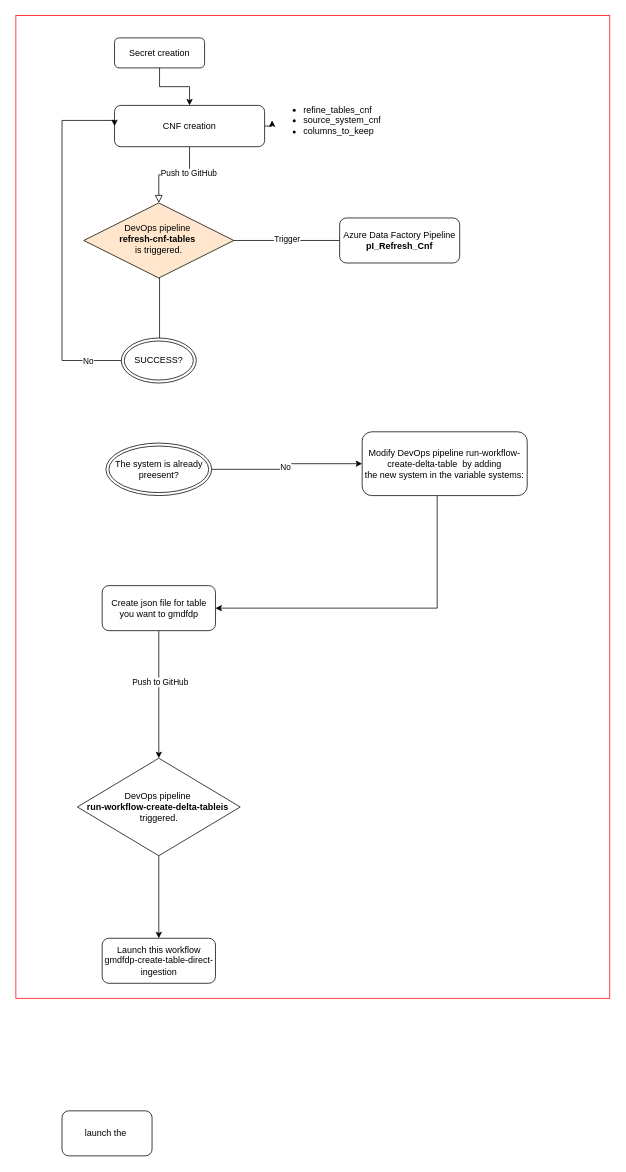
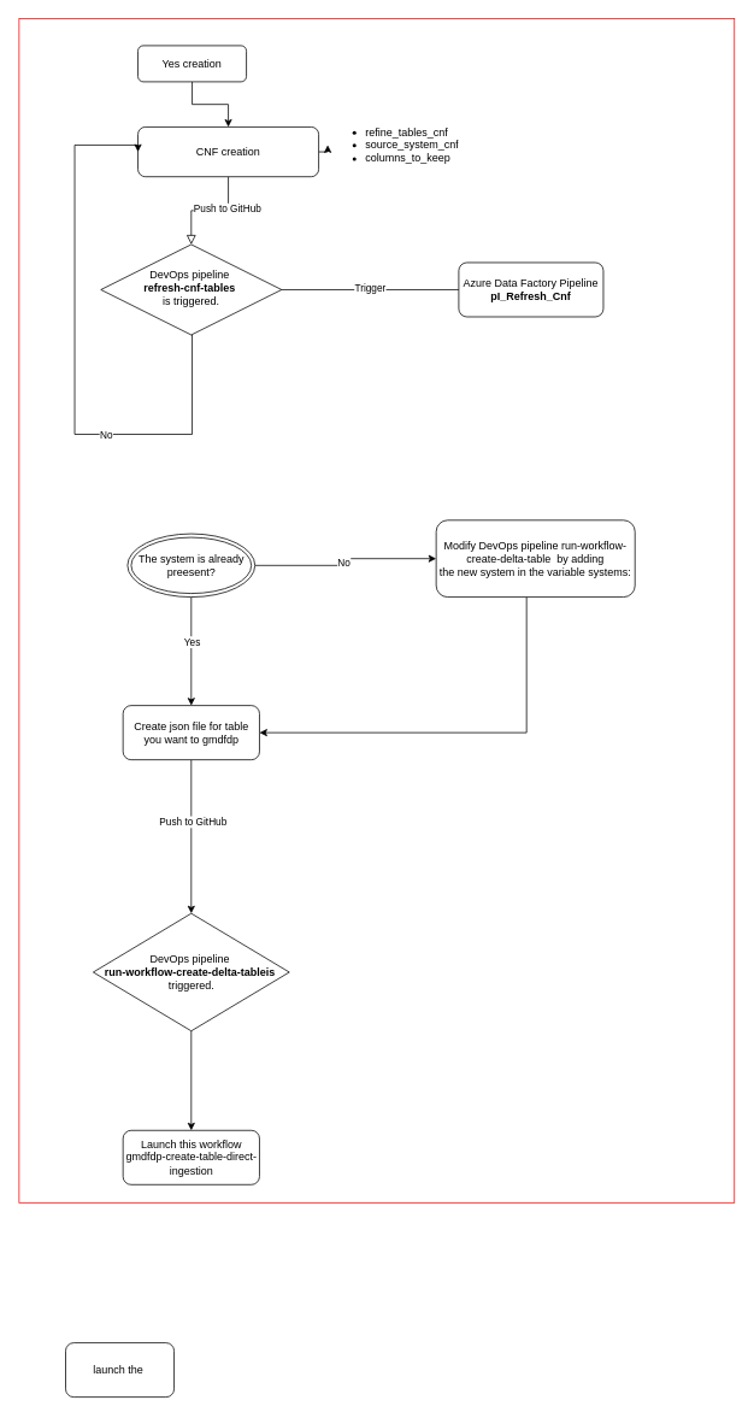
  <mxCell id="0" />
  <mxCell id="1" parent="0" />
  <mxCell id="2" value="" style="rounded=0;html=1;jettySize=auto;orthogonalLoop=1;fontSize=11;endArrow=block;endFill=0;endSize=8;strokeWidth=1;shadow=0;labelBackgroundColor=none;edgeStyle=orthogonalEdgeStyle;" parent="1" source="5" target="10" edge="1"><mxGeometry relative="1" as="geometry" /></mxCell>
  <mxCell id="3" value="Push to GitHub" style="edgeLabel;html=1;align=center;verticalAlign=middle;resizable=0;points=[];" vertex="1" connectable="0" parent="2"><mxGeometry x="-0.32" y="-2" relative="1" as="geometry"><mxPoint as="offset" /></mxGeometry></mxCell>
  <mxCell id="4" style="edgeStyle=orthogonalEdgeStyle;rounded=0;orthogonalLoop=1;jettySize=auto;html=1;exitX=1;exitY=0.5;exitDx=0;exitDy=0;entryX=0;entryY=0.5;entryDx=0;entryDy=0;" edge="1" parent="1" source="5" target="17"><mxGeometry relative="1" as="geometry" /></mxCell>
  <mxCell id="5" value="CNF creation" style="rounded=1;whiteSpace=wrap;html=1;fontSize=12;glass=0;strokeWidth=1;shadow=0;" parent="1" vertex="1"><mxGeometry x="152" y="140" width="200" height="55" as="geometry" /></mxCell>
  <mxCell id="6" style="edgeStyle=orthogonalEdgeStyle;rounded=0;orthogonalLoop=1;jettySize=auto;html=1;exitX=1;exitY=0.5;exitDx=0;exitDy=0;entryX=0;entryY=0.5;entryDx=0;entryDy=0;endArrow=none;" edge="1" parent="1" source="10" target="11"><mxGeometry relative="1" as="geometry" /></mxCell>
  <mxCell id="7" value="Trigger" style="edgeLabel;html=1;align=center;verticalAlign=middle;resizable=0;points=[];" vertex="1" connectable="0" parent="6"><mxGeometry x="-0.01" y="3" relative="1" as="geometry"><mxPoint as="offset" /></mxGeometry></mxCell>
  <mxCell id="8" style="edgeStyle=orthogonalEdgeStyle;rounded=0;orthogonalLoop=1;jettySize=auto;html=1;exitX=0.5;exitY=1;exitDx=0;exitDy=0;entryX=0;entryY=0.5;entryDx=0;entryDy=0;" edge="1" parent="1" source="10" target="5"><mxGeometry relative="1" as="geometry"><Array as="points"><mxPoint x="212" y="370" /><mxPoint x="212" y="480" /><mxPoint x="82" y="480" /><mxPoint x="82" y="160" /></Array></mxGeometry></mxCell>
  <mxCell id="9" value="No" style="edgeLabel;html=1;align=center;verticalAlign=middle;resizable=0;points=[];" vertex="1" connectable="0" parent="8"><mxGeometry x="-0.353" relative="1" as="geometry"><mxPoint as="offset" /></mxGeometry></mxCell>
- <mxCell id="10" value="DevOps pipeline&amp;nbsp;&lt;div&gt;&lt;b&gt;refresh-cnf-tables&lt;/b&gt;&amp;nbsp;&lt;/div&gt;&lt;div&gt;is triggered.&lt;/div&gt;" style="rhombus;whiteSpace=wrap;html=1;shadow=0;fontFamily=Helvetica;fontSize=12;align=center;strokeWidth=1;spacing=6;spacingTop=-4;fillColor=#ffe6cc;" parent="1" vertex="1"><mxGeometry x="111" y="270" width="200" height="100" as="geometry" /></mxCell>
- <mxCell id="11" value="Azure Data Factory Pipeline &lt;b&gt;pI_Refresh_Cnf&lt;/b&gt;" style="rounded=1;whiteSpace=wrap;html=1;fontSize=12;glass=0;strokeWidth=1;shadow=0;" parent="1" vertex="1"><mxGeometry x="452" y="290" width="160" height="60" as="geometry" /></mxCell>
+ <mxCell id="10" value="DevOps pipeline&amp;nbsp;&lt;div&gt;&lt;b&gt;refresh-cnf-tables&lt;/b&gt;&amp;nbsp;&lt;/div&gt;&lt;div&gt;is triggered.&lt;/div&gt;" style="rhombus;whiteSpace=wrap;html=1;shadow=0;fontFamily=Helvetica;fontSize=12;align=center;strokeWidth=1;spacing=6;spacingTop=-4;" parent="1" vertex="1"><mxGeometry x="111" y="270" width="200" height="100" as="geometry" /></mxCell>
+ <mxCell id="11" value="Azure Data Factory Pipeline &lt;b&gt;pI_Refresh_Cnf&lt;/b&gt;" style="rounded=1;whiteSpace=wrap;html=1;fontSize=12;glass=0;strokeWidth=1;shadow=0;" parent="1" vertex="1"><mxGeometry x="507" y="290" width="160" height="60" as="geometry" /></mxCell>
  <mxCell id="12" style="edgeStyle=orthogonalEdgeStyle;rounded=0;orthogonalLoop=1;jettySize=auto;html=1;exitX=0.5;exitY=1;exitDx=0;exitDy=0;entryX=0.5;entryY=0;entryDx=0;entryDy=0;" edge="1" parent="1" source="13" target="5"><mxGeometry relative="1" as="geometry" /></mxCell>
- <mxCell id="13" value="Secret creation" style="rounded=1;whiteSpace=wrap;html=1;fontSize=12;glass=0;strokeWidth=1;shadow=0;" vertex="1" parent="1"><mxGeometry x="152" y="50" width="120" height="40" as="geometry" /></mxCell>
+ <mxCell id="13" value="Yes creation" style="rounded=1;whiteSpace=wrap;html=1;fontSize=12;glass=0;strokeWidth=1;shadow=0;" vertex="1" parent="1"><mxGeometry x="152" y="50" width="120" height="40" as="geometry" /></mxCell>
  <mxCell id="14" style="edgeStyle=orthogonalEdgeStyle;rounded=0;orthogonalLoop=1;jettySize=auto;html=1;exitX=0.5;exitY=1;exitDx=0;exitDy=0;entryX=0.5;entryY=0;entryDx=0;entryDy=0;" edge="1" parent="1" source="16" target="19"><mxGeometry relative="1" as="geometry" /></mxCell>
  <mxCell id="15" value="Push to GitHub" style="edgeLabel;html=1;align=center;verticalAlign=middle;resizable=0;points=[];" vertex="1" connectable="0" parent="14"><mxGeometry x="-0.2" y="1" relative="1" as="geometry"><mxPoint as="offset" /></mxGeometry></mxCell>
  <mxCell id="16" value="Create json file for table you want to gmdfdp" style="rounded=1;whiteSpace=wrap;html=1;fontSize=12;glass=0;strokeWidth=1;shadow=0;" vertex="1" parent="1"><mxGeometry x="135.5" y="780" width="151" height="60" as="geometry" /></mxCell>
  <mxCell id="17" value="&lt;ul&gt;&lt;li&gt;refine_tables_cnf&lt;/li&gt;&lt;li&gt;source_system_cnf&lt;/li&gt;&lt;li&gt;columns_to_keep&lt;/li&gt;&lt;/ul&gt;" style="text;strokeColor=none;fillColor=none;html=1;whiteSpace=wrap;verticalAlign=middle;overflow=hidden;" vertex="1" parent="1"><mxGeometry x="362" y="120" width="180" height="80" as="geometry" /></mxCell>
  <mxCell id="18" style="edgeStyle=orthogonalEdgeStyle;rounded=0;orthogonalLoop=1;jettySize=auto;html=1;exitX=0.5;exitY=1;exitDx=0;exitDy=0;" edge="1" parent="1" source="19" target="28"><mxGeometry relative="1" as="geometry" /></mxCell>
  <mxCell id="19" value="DevOps pipeline&amp;nbsp;&lt;br&gt;&lt;div&gt;&lt;span style=&quot;background-color: initial;&quot;&gt;&lt;b&gt;run-workflow-create-delta-table&lt;/b&gt;&lt;/span&gt;&lt;span style=&quot;background-color: initial;&quot;&gt;&lt;b&gt;is&lt;/b&gt;&amp;nbsp;&lt;/span&gt;&lt;/div&gt;&lt;div&gt;&lt;span style=&quot;background-color: initial;&quot;&gt;triggered.&lt;/span&gt;&lt;br&gt;&lt;/div&gt;" style="rhombus;whiteSpace=wrap;html=1;" vertex="1" parent="1"><mxGeometry x="102.5" y="1010" width="217" height="130" as="geometry" /></mxCell>
- <mxCell id="20" value="SUCCESS?" style="ellipse;shape=doubleEllipse;whiteSpace=wrap;html=1;" vertex="1" parent="1"><mxGeometry x="161" y="450" width="100" height="60" as="geometry" /></mxCell>
+ <mxCell id="21" style="edgeStyle=orthogonalEdgeStyle;rounded=0;orthogonalLoop=1;jettySize=auto;html=1;exitX=0.5;exitY=1;exitDx=0;exitDy=0;" edge="1" parent="1" source="25" target="16"><mxGeometry relative="1" as="geometry" /></mxCell>
+ <mxCell id="22" value="Yes" style="edgeLabel;html=1;align=center;verticalAlign=middle;resizable=0;points=[];" vertex="1" connectable="0" parent="21"><mxGeometry x="-0.183" relative="1" as="geometry"><mxPoint as="offset" /></mxGeometry></mxCell>
  <mxCell id="23" style="edgeStyle=orthogonalEdgeStyle;rounded=0;orthogonalLoop=1;jettySize=auto;html=1;exitX=1;exitY=0.5;exitDx=0;exitDy=0;entryX=0;entryY=0.5;entryDx=0;entryDy=0;" edge="1" parent="1" source="25" target="27"><mxGeometry relative="1" as="geometry" /></mxCell>
  <mxCell id="24" value="No" style="edgeLabel;html=1;align=center;verticalAlign=middle;resizable=0;points=[];" vertex="1" connectable="0" parent="23"><mxGeometry x="-0.005" y="2" relative="1" as="geometry"><mxPoint as="offset" /></mxGeometry></mxCell>
  <mxCell id="25" value="The system is already preesent?" style="ellipse;shape=doubleEllipse;whiteSpace=wrap;html=1;" vertex="1" parent="1"><mxGeometry x="140.5" y="590" width="141" height="70" as="geometry" /></mxCell>
  <mxCell id="26" style="edgeStyle=orthogonalEdgeStyle;rounded=0;orthogonalLoop=1;jettySize=auto;html=1;entryX=1;entryY=0.5;entryDx=0;entryDy=0;" edge="1" parent="1" source="27" target="16"><mxGeometry relative="1" as="geometry"><Array as="points"><mxPoint x="582" y="810" /></Array></mxGeometry></mxCell>
  <mxCell id="27" value="Modify DevOps pipeline&amp;nbsp;run-workflow-create-delta-table&amp;nbsp;&lt;span style=&quot;background-color: initial;&quot;&gt;&amp;nbsp;by adding&lt;/span&gt;&lt;div&gt;the new system in the &lt;span style=&quot;background-color: initial;&quot;&gt;variable systems:&lt;/span&gt;&lt;/div&gt;" style="rounded=1;whiteSpace=wrap;html=1;fontSize=12;glass=0;strokeWidth=1;shadow=0;" vertex="1" parent="1"><mxGeometry x="482" y="575" width="220" height="85" as="geometry" /></mxCell>
  <mxCell id="28" value="Launch this workflow gmdfdp-create-table-direct-ingestion" style="rounded=1;whiteSpace=wrap;html=1;fontSize=12;glass=0;strokeWidth=1;shadow=0;" vertex="1" parent="1"><mxGeometry x="135.5" y="1250" width="151" height="60" as="geometry" /></mxCell>
  <mxCell id="29" value="" style="rounded=0;whiteSpace=wrap;html=1;fillColor=none;strokeColor=#fb0404;" vertex="1" parent="1"><mxGeometry x="20.5" y="20" width="791.5" height="1310" as="geometry" /></mxCell>
- <mxCell id="30" value="launch the&amp;nbsp;" style="rounded=1;whiteSpace=wrap;html=1;" vertex="1" parent="1"><mxGeometry x="82" y="1480" width="120" height="60" as="geometry" /></mxCell>
+ <mxCell id="30" value="launch the&amp;nbsp;" style="rounded=1;whiteSpace=wrap;html=1;" vertex="1" parent="1"><mxGeometry x="72" y="1485" width="120" height="60" as="geometry" /></mxCell>
